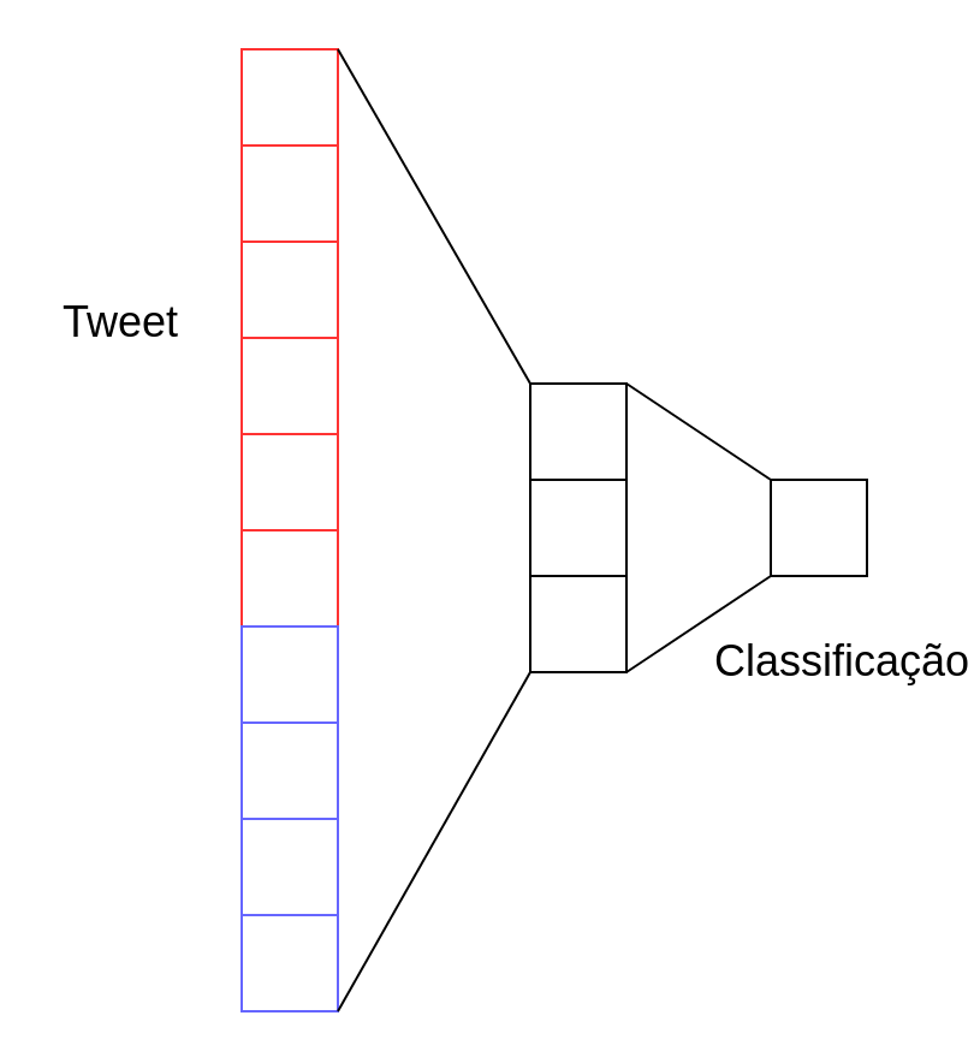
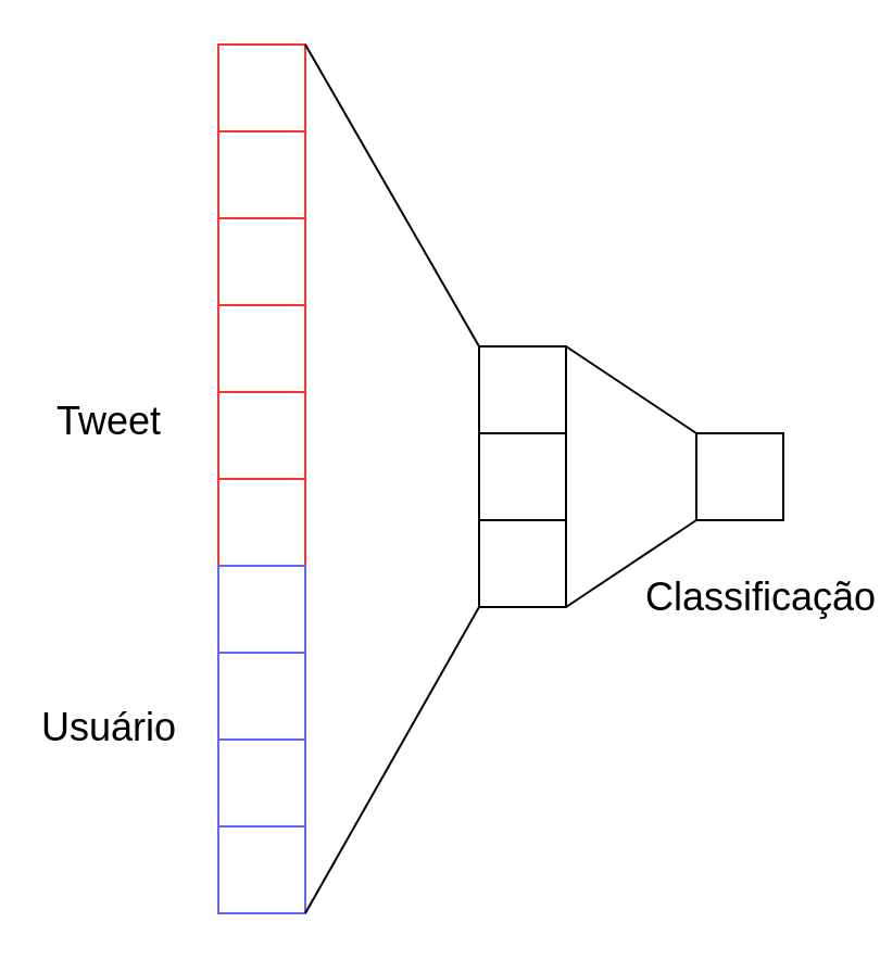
  <mxCell id="0" />
  <mxCell id="1" parent="0" />
  <mxCell id="2" value="" style="rounded=0;whiteSpace=wrap;html=1;strokeColor=#FF3333;" vertex="1" parent="1"><mxGeometry x="100" y="180" width="40" height="40" as="geometry" /></mxCell>
  <mxCell id="3" value="" style="rounded=0;whiteSpace=wrap;html=1;strokeColor=#FF3333;" vertex="1" parent="1"><mxGeometry x="100" y="220" width="40" height="40" as="geometry" /></mxCell>
  <mxCell id="4" value="" style="rounded=0;whiteSpace=wrap;html=1;strokeColor=#FF3333;" vertex="1" parent="1"><mxGeometry x="100" y="100" width="40" height="40" as="geometry" /></mxCell>
  <mxCell id="5" value="" style="rounded=0;whiteSpace=wrap;html=1;strokeColor=#FF3333;" vertex="1" parent="1"><mxGeometry x="100" y="140" width="40" height="40" as="geometry" /></mxCell>
  <mxCell id="6" value="" style="rounded=0;whiteSpace=wrap;html=1;strokeColor=#FF3333;" vertex="1" parent="1"><mxGeometry x="100" y="20" width="40" height="40" as="geometry" /></mxCell>
  <mxCell id="7" value="" style="rounded=0;whiteSpace=wrap;html=1;strokeColor=#FF3333;" vertex="1" parent="1"><mxGeometry x="100" y="60" width="40" height="40" as="geometry" /></mxCell>
  <mxCell id="8" value="" style="rounded=0;whiteSpace=wrap;html=1;strokeColor=#6666FF;" vertex="1" parent="1"><mxGeometry x="100" y="340" width="40" height="40" as="geometry" /></mxCell>
  <mxCell id="9" value="" style="rounded=0;whiteSpace=wrap;html=1;strokeColor=#6666FF;" vertex="1" parent="1"><mxGeometry x="100" y="380" width="40" height="40" as="geometry" /></mxCell>
  <mxCell id="10" value="" style="rounded=0;whiteSpace=wrap;html=1;strokeColor=#6666FF;" vertex="1" parent="1"><mxGeometry x="100" y="260" width="40" height="40" as="geometry" /></mxCell>
  <mxCell id="11" value="" style="rounded=0;whiteSpace=wrap;html=1;strokeColor=#6666FF;" vertex="1" parent="1"><mxGeometry x="100" y="300" width="40" height="40" as="geometry" /></mxCell>
- <mxCell id="12" value="&lt;font style=&quot;font-size: 18px&quot;&gt;Tweet&lt;/font&gt;" style="text;html=1;strokeColor=none;fillColor=none;align=center;verticalAlign=middle;whiteSpace=wrap;rounded=0;" vertex="1" parent="1"><mxGeometry x="20" y="119" width="60" height="30" as="geometry" /></mxCell>
+ <mxCell id="12" value="&lt;font style=&quot;font-size: 18px&quot;&gt;Tweet&lt;/font&gt;" style="text;html=1;strokeColor=none;fillColor=none;align=center;verticalAlign=middle;whiteSpace=wrap;rounded=0;" vertex="1" parent="1"><mxGeometry x="20" y="179" width="60" height="30" as="geometry" /></mxCell>
+ <mxCell id="13" value="&lt;font style=&quot;font-size: 18px&quot;&gt;Usuário&lt;/font&gt;" style="text;html=1;strokeColor=none;fillColor=none;align=center;verticalAlign=middle;whiteSpace=wrap;rounded=0;" vertex="1" parent="1"><mxGeometry x="20" y="320" width="60" height="30" as="geometry" /></mxCell>
  <mxCell id="14" value="" style="rounded=0;whiteSpace=wrap;html=1;strokeColor=#000000;" vertex="1" parent="1"><mxGeometry x="220" y="199" width="40" height="40" as="geometry" /></mxCell>
  <mxCell id="15" value="" style="rounded=0;whiteSpace=wrap;html=1;strokeColor=#000000;" vertex="1" parent="1"><mxGeometry x="220" y="239" width="40" height="40" as="geometry" /></mxCell>
  <mxCell id="16" value="" style="rounded=0;whiteSpace=wrap;html=1;strokeColor=#000000;" vertex="1" parent="1"><mxGeometry x="220" y="159" width="40" height="40" as="geometry" /></mxCell>
  <mxCell id="17" value="" style="endArrow=none;html=1;rounded=0;exitX=1;exitY=0;exitDx=0;exitDy=0;entryX=0;entryY=0;entryDx=0;entryDy=0;" edge="1" parent="1" source="6" target="16"><mxGeometry width="50" height="50" relative="1" as="geometry"><mxPoint x="140" y="239" as="sourcePoint" /><mxPoint x="190" y="189" as="targetPoint" /></mxGeometry></mxCell>
  <mxCell id="18" value="" style="endArrow=none;html=1;rounded=0;exitX=1;exitY=1;exitDx=0;exitDy=0;entryX=0;entryY=1;entryDx=0;entryDy=0;" edge="1" parent="1" source="9" target="15"><mxGeometry width="50" height="50" relative="1" as="geometry"><mxPoint x="140" y="239" as="sourcePoint" /><mxPoint x="190" y="189" as="targetPoint" /></mxGeometry></mxCell>
  <mxCell id="19" value="" style="rounded=0;whiteSpace=wrap;html=1;strokeColor=#000000;" vertex="1" parent="1"><mxGeometry x="320" y="199" width="40" height="40" as="geometry" /></mxCell>
  <mxCell id="20" value="" style="endArrow=none;html=1;rounded=0;entryX=0;entryY=0;entryDx=0;entryDy=0;exitX=1;exitY=0;exitDx=0;exitDy=0;" edge="1" parent="1" source="16" target="19"><mxGeometry width="50" height="50" relative="1" as="geometry"><mxPoint x="140" y="239" as="sourcePoint" /><mxPoint x="190" y="189" as="targetPoint" /></mxGeometry></mxCell>
  <mxCell id="21" value="" style="endArrow=none;html=1;rounded=0;exitX=1;exitY=1;exitDx=0;exitDy=0;entryX=0;entryY=1;entryDx=0;entryDy=0;" edge="1" parent="1" source="15" target="19"><mxGeometry width="50" height="50" relative="1" as="geometry"><mxPoint x="140" y="239" as="sourcePoint" /><mxPoint x="190" y="189" as="targetPoint" /></mxGeometry></mxCell>
  <mxCell id="22" value="Classificação" style="text;html=1;strokeColor=none;fillColor=none;align=center;verticalAlign=middle;whiteSpace=wrap;rounded=0;fontSize=18;" vertex="1" parent="1"><mxGeometry x="320" y="260" width="60" height="30" as="geometry" /></mxCell>
